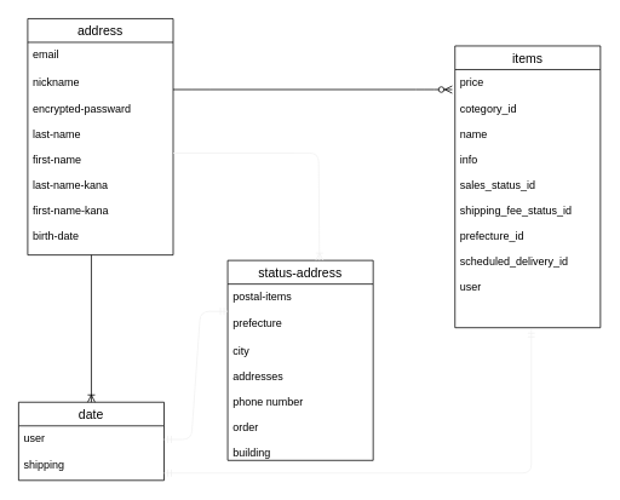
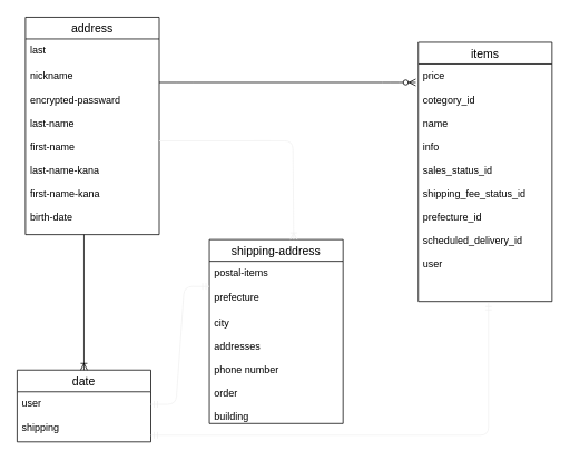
  <mxCell id="0" />
  <mxCell id="1" parent="0" />
  <mxCell id="2" value="items" style="swimlane;fontStyle=0;childLayout=stackLayout;horizontal=1;startSize=26;horizontalStack=0;resizeParent=1;resizeParentMax=0;resizeLast=0;collapsible=1;marginBottom=0;align=center;fontSize=14;" vertex="1" parent="1"><mxGeometry x="500" y="50" width="160" height="310" as="geometry" /></mxCell>
  <mxCell id="3" value="price" style="text;strokeColor=none;fillColor=none;spacingLeft=4;spacingRight=4;overflow=hidden;rotatable=0;points=[[0,0.5],[1,0.5]];portConstraint=eastwest;fontSize=12;" vertex="1" parent="2"><mxGeometry y="26" width="160" height="30" as="geometry" /></mxCell>
  <mxCell id="4" value="cotegory_id&#10;&#10;name&#10;&#10;info&#10;&#10;sales_status_id&#10;&#10;shipping_fee_status_id&#10;&#10;prefecture_id&#10;&#10;scheduled_delivery_id&#10;&#10;user" style="text;strokeColor=none;fillColor=none;spacingLeft=4;spacingRight=4;overflow=hidden;rotatable=0;points=[[0,0.5],[1,0.5]];portConstraint=eastwest;fontSize=12;" vertex="1" parent="2"><mxGeometry y="56" width="160" height="254" as="geometry" /></mxCell>
  <mxCell id="5" value="address" style="swimlane;fontStyle=0;childLayout=stackLayout;horizontal=1;startSize=26;horizontalStack=0;resizeParent=1;resizeParentMax=0;resizeLast=0;collapsible=1;marginBottom=0;align=center;fontSize=14;" vertex="1" parent="1"><mxGeometry x="30" y="20" width="160" height="260" as="geometry" /></mxCell>
- <mxCell id="6" value="email" style="text;strokeColor=none;fillColor=none;spacingLeft=4;spacingRight=4;overflow=hidden;rotatable=0;points=[[0,0.5],[1,0.5]];portConstraint=eastwest;fontSize=12;" vertex="1" parent="5"><mxGeometry y="26" width="160" height="30" as="geometry" /></mxCell>
+ <mxCell id="6" value="last" style="text;strokeColor=none;fillColor=none;spacingLeft=4;spacingRight=4;overflow=hidden;rotatable=0;points=[[0,0.5],[1,0.5]];portConstraint=eastwest;fontSize=12;" vertex="1" parent="5"><mxGeometry y="26" width="160" height="30" as="geometry" /></mxCell>
  <mxCell id="7" value="nickname" style="text;strokeColor=none;fillColor=none;spacingLeft=4;spacingRight=4;overflow=hidden;rotatable=0;points=[[0,0.5],[1,0.5]];portConstraint=eastwest;fontSize=12;" vertex="1" parent="5"><mxGeometry y="56" width="160" height="30" as="geometry" /></mxCell>
  <mxCell id="8" value="encrypted-passward&#10;&#10;last-name&#10;&#10;first-name&#10;&#10;last-name-kana&#10;&#10;first-name-kana&#10;&#10;birth-date" style="text;strokeColor=none;fillColor=none;spacingLeft=4;spacingRight=4;overflow=hidden;rotatable=0;points=[[0,0.5],[1,0.5]];portConstraint=eastwest;fontSize=12;" vertex="1" parent="5"><mxGeometry y="86" width="160" height="174" as="geometry" /></mxCell>
  <mxCell id="9" value="" style="edgeStyle=entityRelationEdgeStyle;fontSize=12;html=1;endArrow=ERzeroToMany;endFill=1;entryX=-0.019;entryY=0.733;entryDx=0;entryDy=0;entryPerimeter=0;" edge="1" parent="1" target="3"><mxGeometry width="100" height="100" relative="1" as="geometry"><mxPoint x="190" y="98" as="sourcePoint" /><mxPoint x="180" y="0" as="targetPoint" /></mxGeometry></mxCell>
  <mxCell id="10" value="date" style="swimlane;fontStyle=0;childLayout=stackLayout;horizontal=1;startSize=26;horizontalStack=0;resizeParent=1;resizeParentMax=0;resizeLast=0;collapsible=1;marginBottom=0;align=center;fontSize=14;" vertex="1" parent="1"><mxGeometry x="20" y="442" width="160" height="86" as="geometry" /></mxCell>
  <mxCell id="11" value="user" style="text;strokeColor=none;fillColor=none;spacingLeft=4;spacingRight=4;overflow=hidden;rotatable=0;points=[[0,0.5],[1,0.5]];portConstraint=eastwest;fontSize=12;" vertex="1" parent="10"><mxGeometry y="26" width="160" height="30" as="geometry" /></mxCell>
  <mxCell id="12" value="shipping" style="text;strokeColor=none;fillColor=none;spacingLeft=4;spacingRight=4;overflow=hidden;rotatable=0;points=[[0,0.5],[1,0.5]];portConstraint=eastwest;fontSize=12;" vertex="1" parent="10"><mxGeometry y="56" width="160" height="30" as="geometry" /></mxCell>
- <mxCell id="13" value="status-address" style="swimlane;fontStyle=0;childLayout=stackLayout;horizontal=1;startSize=26;horizontalStack=0;resizeParent=1;resizeParentMax=0;resizeLast=0;collapsible=1;marginBottom=0;align=center;fontSize=14;" vertex="1" parent="1"><mxGeometry x="250" y="286" width="160" height="220" as="geometry" /></mxCell>
+ <mxCell id="13" value="shipping-address" style="swimlane;fontStyle=0;childLayout=stackLayout;horizontal=1;startSize=26;horizontalStack=0;resizeParent=1;resizeParentMax=0;resizeLast=0;collapsible=1;marginBottom=0;align=center;fontSize=14;" vertex="1" parent="1"><mxGeometry x="250" y="286" width="160" height="220" as="geometry" /></mxCell>
  <mxCell id="14" value="postal-items" style="text;strokeColor=none;fillColor=none;spacingLeft=4;spacingRight=4;overflow=hidden;rotatable=0;points=[[0,0.5],[1,0.5]];portConstraint=eastwest;fontSize=12;" vertex="1" parent="13"><mxGeometry y="26" width="160" height="30" as="geometry" /></mxCell>
  <mxCell id="15" value="prefecture" style="text;strokeColor=none;fillColor=none;spacingLeft=4;spacingRight=4;overflow=hidden;rotatable=0;points=[[0,0.5],[1,0.5]];portConstraint=eastwest;fontSize=12;" vertex="1" parent="13"><mxGeometry y="56" width="160" height="30" as="geometry" /></mxCell>
  <mxCell id="16" value="city&#10;&#10;addresses&#10;&#10;phone number&#10;&#10;order&#10;&#10;building" style="text;strokeColor=none;fillColor=none;spacingLeft=4;spacingRight=4;overflow=hidden;rotatable=0;points=[[0,0.5],[1,0.5]];portConstraint=eastwest;fontSize=12;" vertex="1" parent="13"><mxGeometry y="86" width="160" height="134" as="geometry" /></mxCell>
  <mxCell id="17" value="" style="fontSize=12;html=1;endArrow=ERoneToMany;entryX=0.5;entryY=0;entryDx=0;entryDy=0;" edge="1" parent="1" target="10"><mxGeometry width="100" height="100" relative="1" as="geometry"><mxPoint x="100" y="280" as="sourcePoint" /><mxPoint x="202" y="380" as="targetPoint" /><Array as="points" /></mxGeometry></mxCell>
  <mxCell id="18" value="" style="edgeStyle=elbowEdgeStyle;fontSize=12;html=1;endArrow=ERmandOne;startArrow=ERmandOne;strokeColor=#f0f0f0;elbow=vertical;exitX=1;exitY=0.733;exitDx=0;exitDy=0;exitPerimeter=0;entryX=0.525;entryY=1.008;entryDx=0;entryDy=0;entryPerimeter=0;" edge="1" parent="1" source="12" target="4"><mxGeometry width="100" height="100" relative="1" as="geometry"><mxPoint x="430" y="535" as="sourcePoint" /><mxPoint x="530" y="435" as="targetPoint" /><Array as="points"><mxPoint x="530" y="520" /><mxPoint x="360" y="520" /></Array></mxGeometry></mxCell>
  <mxCell id="19" value="" style="edgeStyle=orthogonalEdgeStyle;fontSize=12;html=1;endArrow=ERoneToMany;strokeColor=#f0f0f0;entryX=0.631;entryY=0;entryDx=0;entryDy=0;entryPerimeter=0;exitX=1;exitY=0.356;exitDx=0;exitDy=0;exitPerimeter=0;" edge="1" parent="1" source="8" target="13"><mxGeometry width="100" height="100" relative="1" as="geometry"><mxPoint x="340" y="160" as="sourcePoint" /><mxPoint x="350" y="230" as="targetPoint" /><Array as="points"><mxPoint x="350" y="168" /></Array></mxGeometry></mxCell>
  <mxCell id="20" value="" style="edgeStyle=entityRelationEdgeStyle;fontSize=12;html=1;endArrow=ERmandOne;startArrow=ERmandOne;strokeColor=#f0f0f0;exitX=1;exitY=0.5;exitDx=0;exitDy=0;" edge="1" parent="1" source="11"><mxGeometry width="100" height="100" relative="1" as="geometry"><mxPoint x="150" y="442" as="sourcePoint" /><mxPoint x="250" y="342" as="targetPoint" /></mxGeometry></mxCell>
